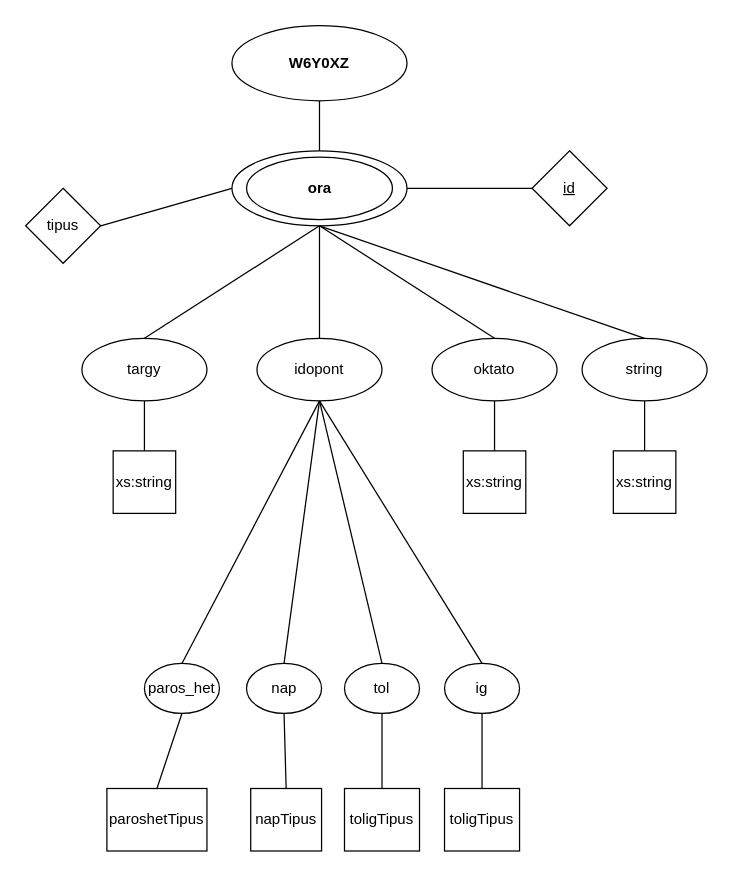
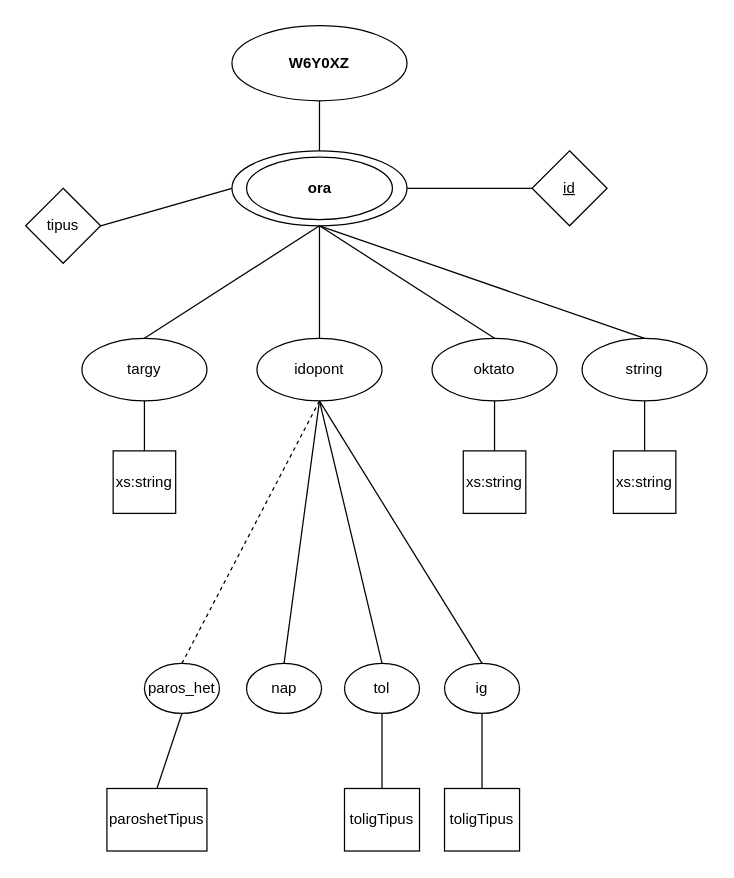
  <mxCell id="0" />
  <mxCell id="1" parent="0" />
  <mxCell id="2" value="&lt;b&gt;W6Y0XZ&lt;/b&gt;" style="ellipse;whiteSpace=wrap;html=1;" vertex="1" parent="1"><mxGeometry x="185" y="20" width="140" height="60" as="geometry" /></mxCell>
  <mxCell id="3" value="&lt;span style=&quot;color: rgba(0, 0, 0, 0); font-family: monospace; font-size: 0px; text-align: start; text-wrap: nowrap;&quot;&gt;%3CmxGraphModel%3E%3Croot%3E%3CmxCell%20id%3D%220%22%2F%3E%3CmxCell%20id%3D%221%22%20parent%3D%220%22%2F%3E%3CmxCell%20id%3D%222%22%20value%3D%22%26lt%3Bb%26gt%3BW6Y0XZ%26lt%3B%2Fb%26gt%3B%22%20style%3D%22ellipse%3BwhiteSpace%3Dwrap%3Bhtml%3D1%3B%22%20vertex%3D%221%22%20parent%3D%221%22%3E%3CmxGeometry%20x%3D%22390%22%20y%3D%2250%22%20width%3D%22140%22%20height%3D%2260%22%20as%3D%22geometry%22%2F%3E%3C%2FmxCell%3E%3C%2Froot%3E%3C%2FmxGraphModel%3E&lt;/span&gt;" style="ellipse;whiteSpace=wrap;html=1;" vertex="1" parent="1"><mxGeometry x="185" y="120" width="140" height="60" as="geometry" /></mxCell>
  <mxCell id="4" value="&lt;b&gt;ora&lt;/b&gt;" style="ellipse;whiteSpace=wrap;html=1;" vertex="1" parent="1"><mxGeometry x="196.66" y="125" width="116.67" height="50" as="geometry" /></mxCell>
  <mxCell id="5" value="" style="endArrow=none;html=1;rounded=0;entryX=0.5;entryY=1;entryDx=0;entryDy=0;exitX=0.5;exitY=0;exitDx=0;exitDy=0;" edge="1" parent="1" source="3" target="2"><mxGeometry width="50" height="50" relative="1" as="geometry"><mxPoint x="255" y="110" as="sourcePoint" /><mxPoint x="245" y="180" as="targetPoint" /></mxGeometry></mxCell>
  <mxCell id="6" value="&lt;u&gt;id&lt;/u&gt;" style="rhombus;whiteSpace=wrap;html=1;" vertex="1" parent="1"><mxGeometry x="425" y="120" width="60" height="60" as="geometry" /></mxCell>
  <mxCell id="7" value="" style="endArrow=none;html=1;rounded=0;entryX=0;entryY=0.5;entryDx=0;entryDy=0;exitX=1;exitY=0.5;exitDx=0;exitDy=0;" edge="1" parent="1" source="3" target="6"><mxGeometry width="50" height="50" relative="1" as="geometry"><mxPoint x="195" y="230" as="sourcePoint" /><mxPoint x="245" y="180" as="targetPoint" /></mxGeometry></mxCell>
  <mxCell id="8" value="oktato" style="ellipse;whiteSpace=wrap;html=1;" vertex="1" parent="1"><mxGeometry x="345" y="270" width="100" height="50" as="geometry" /></mxCell>
  <mxCell id="9" value="idopont" style="ellipse;whiteSpace=wrap;html=1;" vertex="1" parent="1"><mxGeometry x="205" y="270" width="100" height="50" as="geometry" /></mxCell>
  <mxCell id="10" value="targy" style="ellipse;whiteSpace=wrap;html=1;" vertex="1" parent="1"><mxGeometry x="65" y="270" width="100" height="50" as="geometry" /></mxCell>
  <mxCell id="11" value="string" style="ellipse;whiteSpace=wrap;html=1;" vertex="1" parent="1"><mxGeometry x="465" y="270" width="100" height="50" as="geometry" /></mxCell>
  <mxCell id="12" value="" style="endArrow=none;html=1;rounded=0;exitX=0.5;exitY=0;exitDx=0;exitDy=0;" edge="1" parent="1" source="10"><mxGeometry width="50" height="50" relative="1" as="geometry"><mxPoint x="205" y="230" as="sourcePoint" /><mxPoint x="255" y="180" as="targetPoint" /></mxGeometry></mxCell>
  <mxCell id="13" value="" style="endArrow=none;html=1;rounded=0;exitX=0.5;exitY=0;exitDx=0;exitDy=0;" edge="1" parent="1" source="9"><mxGeometry width="50" height="50" relative="1" as="geometry"><mxPoint x="205" y="230" as="sourcePoint" /><mxPoint x="255" y="180" as="targetPoint" /></mxGeometry></mxCell>
  <mxCell id="14" value="" style="endArrow=none;html=1;rounded=0;exitX=0.5;exitY=0;exitDx=0;exitDy=0;" edge="1" parent="1" source="8"><mxGeometry width="50" height="50" relative="1" as="geometry"><mxPoint x="205" y="230" as="sourcePoint" /><mxPoint x="255" y="180" as="targetPoint" /></mxGeometry></mxCell>
  <mxCell id="15" value="" style="endArrow=none;html=1;rounded=0;exitX=0.5;exitY=0;exitDx=0;exitDy=0;" edge="1" parent="1" source="11"><mxGeometry width="50" height="50" relative="1" as="geometry"><mxPoint x="205" y="230" as="sourcePoint" /><mxPoint x="255" y="180" as="targetPoint" /></mxGeometry></mxCell>
  <mxCell id="16" value="nap" style="ellipse;whiteSpace=wrap;html=1;" vertex="1" parent="1"><mxGeometry x="196.66" y="530" width="60" height="40" as="geometry" /></mxCell>
  <mxCell id="17" value="paros_het" style="ellipse;whiteSpace=wrap;html=1;" vertex="1" parent="1"><mxGeometry x="115" y="530" width="60" height="40" as="geometry" /></mxCell>
  <mxCell id="18" value="tol" style="ellipse;whiteSpace=wrap;html=1;" vertex="1" parent="1"><mxGeometry x="275" y="530" width="60" height="40" as="geometry" /></mxCell>
  <mxCell id="19" value="ig" style="ellipse;whiteSpace=wrap;html=1;" vertex="1" parent="1"><mxGeometry x="355" y="530" width="60" height="40" as="geometry" /></mxCell>
  <mxCell id="20" value="xs:string" style="rounded=0;whiteSpace=wrap;html=1;" vertex="1" parent="1"><mxGeometry x="90" y="360" width="50" height="50" as="geometry" /></mxCell>
  <mxCell id="21" value="xs:string" style="rounded=0;whiteSpace=wrap;html=1;" vertex="1" parent="1"><mxGeometry x="370" y="360" width="50" height="50" as="geometry" /></mxCell>
  <mxCell id="22" value="xs:string" style="rounded=0;whiteSpace=wrap;html=1;" vertex="1" parent="1"><mxGeometry x="490" y="360" width="50" height="50" as="geometry" /></mxCell>
  <mxCell id="23" value="" style="endArrow=none;html=1;rounded=0;entryX=0.5;entryY=1;entryDx=0;entryDy=0;exitX=0.5;exitY=0;exitDx=0;exitDy=0;" edge="1" parent="1" source="20" target="10"><mxGeometry width="50" height="50" relative="1" as="geometry"><mxPoint x="205" y="430" as="sourcePoint" /><mxPoint x="255" y="380" as="targetPoint" /></mxGeometry></mxCell>
  <mxCell id="24" value="" style="endArrow=none;html=1;rounded=0;entryX=0.5;entryY=1;entryDx=0;entryDy=0;exitX=0.5;exitY=0;exitDx=0;exitDy=0;" edge="1" parent="1" source="21" target="8"><mxGeometry width="50" height="50" relative="1" as="geometry"><mxPoint x="205" y="430" as="sourcePoint" /><mxPoint x="255" y="380" as="targetPoint" /></mxGeometry></mxCell>
  <mxCell id="25" value="" style="endArrow=none;html=1;rounded=0;entryX=0.5;entryY=1;entryDx=0;entryDy=0;exitX=0.5;exitY=0;exitDx=0;exitDy=0;" edge="1" parent="1" source="22" target="11"><mxGeometry width="50" height="50" relative="1" as="geometry"><mxPoint x="205" y="430" as="sourcePoint" /><mxPoint x="255" y="380" as="targetPoint" /></mxGeometry></mxCell>
- <mxCell id="26" value="" style="endArrow=none;html=1;rounded=0;entryX=0.5;entryY=1;entryDx=0;entryDy=0;exitX=0.5;exitY=0;exitDx=0;exitDy=0;" edge="1" parent="1" source="17" target="9"><mxGeometry width="50" height="50" relative="1" as="geometry"><mxPoint x="205" y="430" as="sourcePoint" /><mxPoint x="255" y="380" as="targetPoint" /></mxGeometry></mxCell>
+ <mxCell id="26" value="" style="endArrow=none;html=1;rounded=0;entryX=0.5;entryY=1;entryDx=0;entryDy=0;exitX=0.5;exitY=0;exitDx=0;exitDy=0;dashed=1;" edge="1" parent="1" source="17" target="9"><mxGeometry width="50" height="50" relative="1" as="geometry"><mxPoint x="205" y="430" as="sourcePoint" /><mxPoint x="255" y="380" as="targetPoint" /></mxGeometry></mxCell>
  <mxCell id="27" value="" style="endArrow=none;html=1;rounded=0;entryX=0.5;entryY=1;entryDx=0;entryDy=0;exitX=0.5;exitY=0;exitDx=0;exitDy=0;" edge="1" parent="1" source="16" target="9"><mxGeometry width="50" height="50" relative="1" as="geometry"><mxPoint x="205" y="430" as="sourcePoint" /><mxPoint x="255" y="380" as="targetPoint" /></mxGeometry></mxCell>
  <mxCell id="28" value="" style="endArrow=none;html=1;rounded=0;entryX=0.5;entryY=1;entryDx=0;entryDy=0;exitX=0.5;exitY=0;exitDx=0;exitDy=0;" edge="1" parent="1" source="18" target="9"><mxGeometry width="50" height="50" relative="1" as="geometry"><mxPoint x="205" y="430" as="sourcePoint" /><mxPoint x="255" y="380" as="targetPoint" /></mxGeometry></mxCell>
  <mxCell id="29" value="" style="endArrow=none;html=1;rounded=0;exitX=0.5;exitY=0;exitDx=0;exitDy=0;" edge="1" parent="1" source="19"><mxGeometry width="50" height="50" relative="1" as="geometry"><mxPoint x="205" y="430" as="sourcePoint" /><mxPoint x="255" y="320" as="targetPoint" /></mxGeometry></mxCell>
  <mxCell id="30" value="paroshetTipus" style="rounded=0;whiteSpace=wrap;html=1;" vertex="1" parent="1"><mxGeometry x="85" y="630" width="80" height="50" as="geometry" /></mxCell>
- <mxCell id="31" value="napTipus" style="rounded=0;whiteSpace=wrap;html=1;" vertex="1" parent="1"><mxGeometry x="200" y="630" width="56.66" height="50" as="geometry" /></mxCell>
  <mxCell id="32" value="toligTipus" style="rounded=0;whiteSpace=wrap;html=1;" vertex="1" parent="1"><mxGeometry x="275" y="630" width="60" height="50" as="geometry" /></mxCell>
  <mxCell id="33" value="toligTipus" style="rounded=0;whiteSpace=wrap;html=1;" vertex="1" parent="1"><mxGeometry x="355" y="630" width="60" height="50" as="geometry" /></mxCell>
  <mxCell id="34" value="" style="endArrow=none;html=1;rounded=0;entryX=0.5;entryY=1;entryDx=0;entryDy=0;exitX=0.5;exitY=0;exitDx=0;exitDy=0;" edge="1" parent="1" source="30" target="17"><mxGeometry width="50" height="50" relative="1" as="geometry"><mxPoint x="205" y="530" as="sourcePoint" /><mxPoint x="255" y="480" as="targetPoint" /></mxGeometry></mxCell>
- <mxCell id="35" value="" style="endArrow=none;html=1;rounded=0;exitX=0.5;exitY=0;exitDx=0;exitDy=0;entryX=0.5;entryY=1;entryDx=0;entryDy=0;" edge="1" parent="1" source="31" target="16"><mxGeometry width="50" height="50" relative="1" as="geometry"><mxPoint x="205" y="530" as="sourcePoint" /><mxPoint x="255" y="480" as="targetPoint" /></mxGeometry></mxCell>
  <mxCell id="36" value="" style="endArrow=none;html=1;rounded=0;exitX=0.5;exitY=0;exitDx=0;exitDy=0;entryX=0.5;entryY=1;entryDx=0;entryDy=0;" edge="1" parent="1" source="32" target="18"><mxGeometry width="50" height="50" relative="1" as="geometry"><mxPoint x="205" y="530" as="sourcePoint" /><mxPoint x="255" y="480" as="targetPoint" /></mxGeometry></mxCell>
  <mxCell id="37" value="" style="endArrow=none;html=1;rounded=0;exitX=0.5;exitY=0;exitDx=0;exitDy=0;entryX=0.5;entryY=1;entryDx=0;entryDy=0;" edge="1" parent="1" source="33" target="19"><mxGeometry width="50" height="50" relative="1" as="geometry"><mxPoint x="205" y="530" as="sourcePoint" /><mxPoint x="255" y="480" as="targetPoint" /></mxGeometry></mxCell>
  <mxCell id="38" value="tipus" style="rhombus;whiteSpace=wrap;html=1;" vertex="1" parent="1"><mxGeometry x="20" y="150" width="60" height="60" as="geometry" /></mxCell>
  <mxCell id="39" value="" style="endArrow=none;html=1;rounded=0;entryX=0;entryY=0.5;entryDx=0;entryDy=0;exitX=1;exitY=0.5;exitDx=0;exitDy=0;" edge="1" parent="1" source="38" target="3"><mxGeometry width="50" height="50" relative="1" as="geometry"><mxPoint x="205" y="230" as="sourcePoint" /><mxPoint x="255" y="180" as="targetPoint" /></mxGeometry></mxCell>
